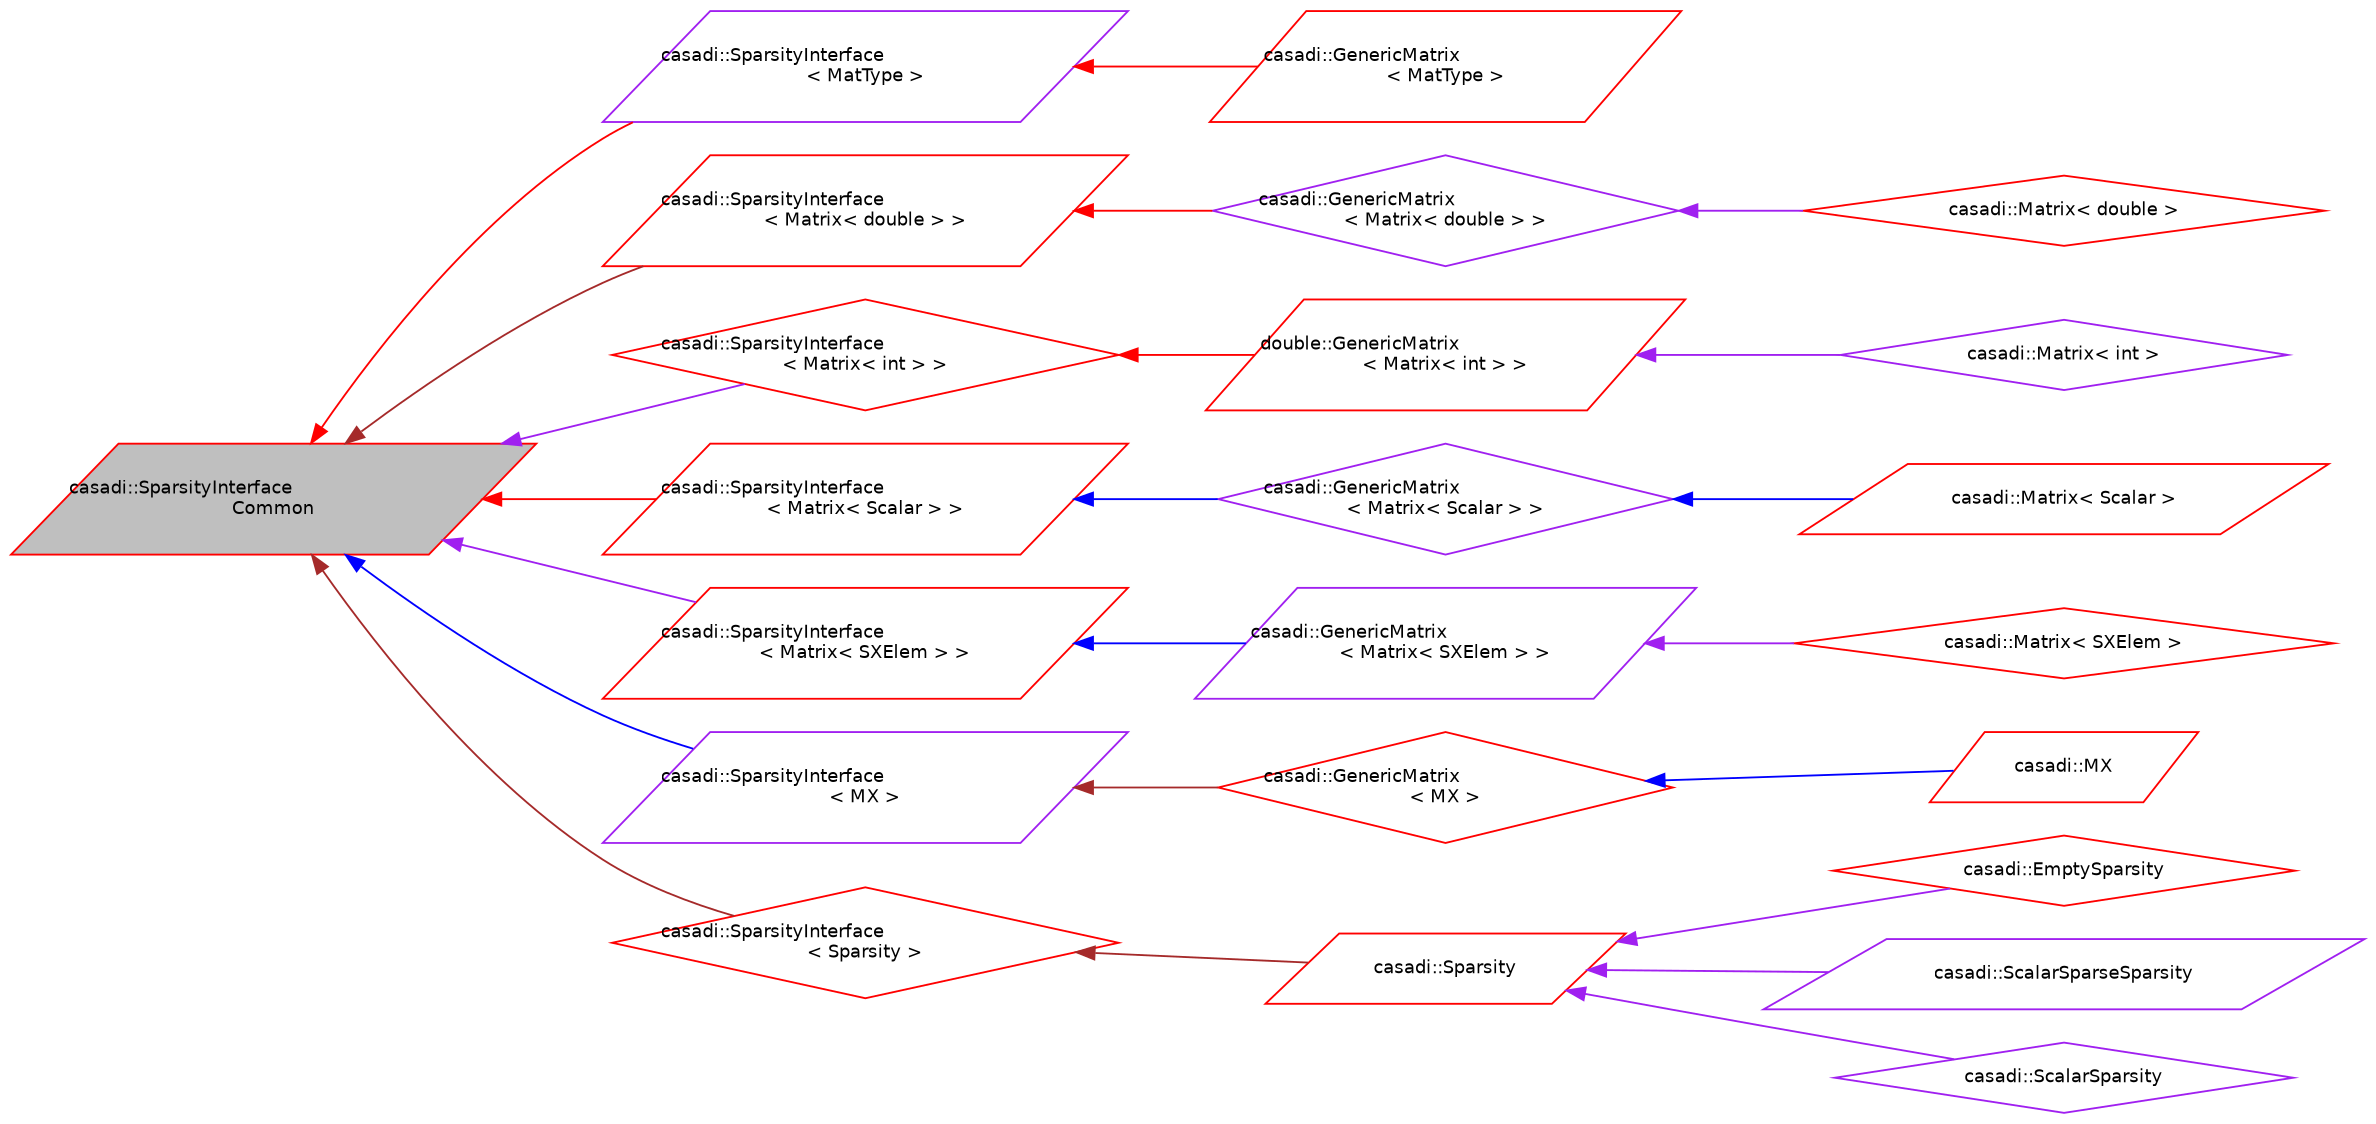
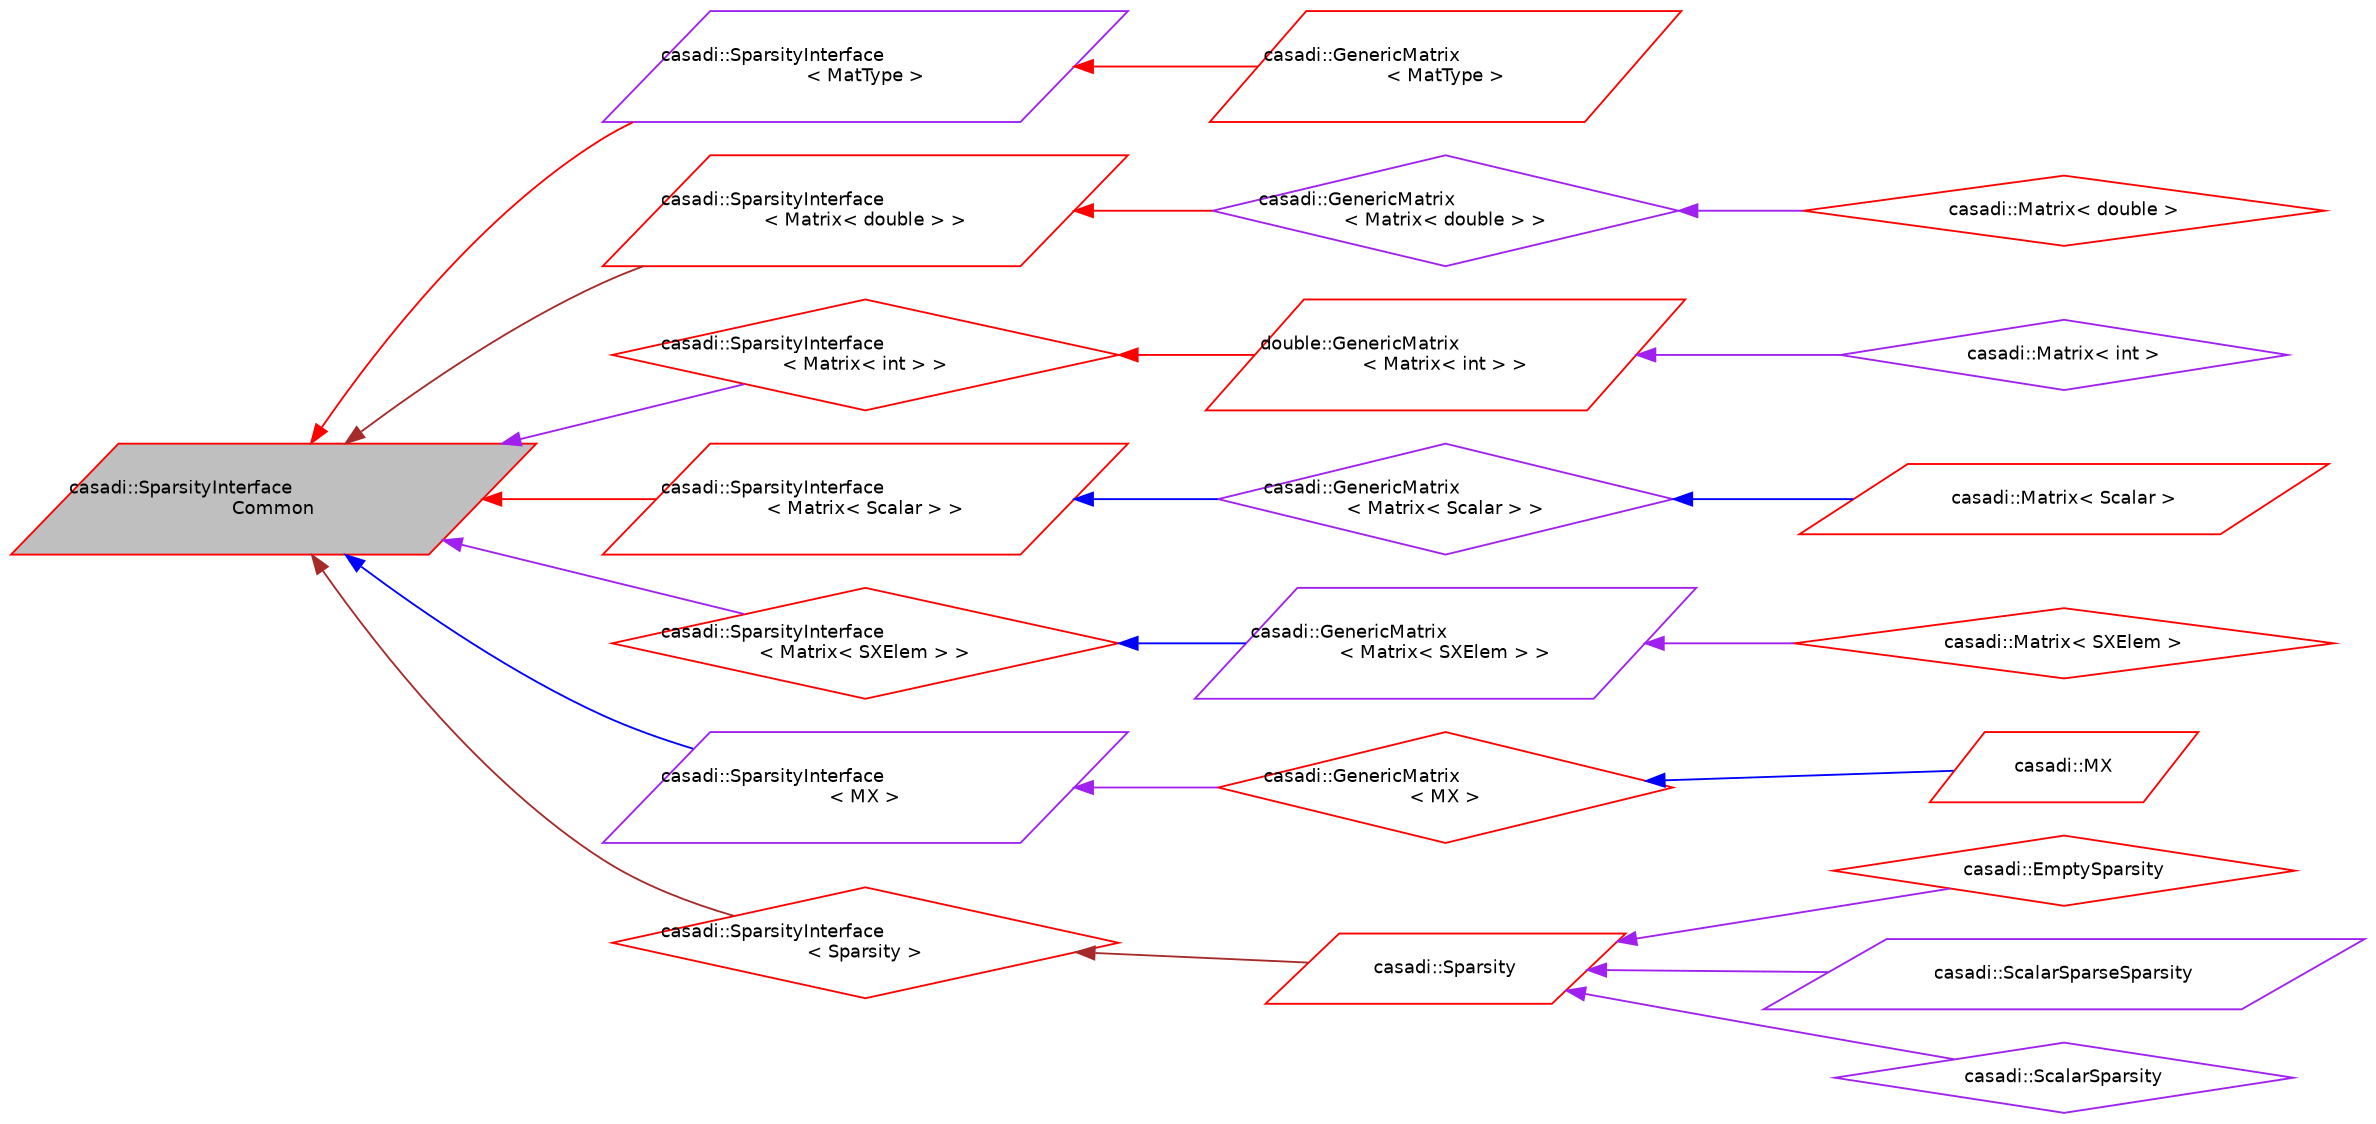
  digraph {
    fontname="DejaVu Sans"
    rankdir=LR
    node [color=red fillcolor=white fontname="DejaVu Sans" fontsize=10 shape=parallelogram style=filled]
    edge [color=purple dir=back fontname="DejaVu Sans" fontsize=10 labelfontname="FreeSans.ttf" labelfontsize=10 style=solid]
    n1 [fillcolor=grey75 fontcolor=black height=0.2 label="casadi::SparsityInterface\lCommon" width=0.4]
    n2 [color=purple height=0.2 label="casadi::SparsityInterface\l\< MatType \>" width=0.4]
    n3 [height=0.2 label="casadi::SparsityInterface\l\< Matrix\< double \> \>" width=0.4]
    n4 [height=0.2 label="casadi::SparsityInterface\l\< Matrix\< int \> \>" shape=diamond width=0.4]
    n5 [height=0.2 label="casadi::SparsityInterface\l\< Matrix\< Scalar \> \>" width=0.4]
-   n6 [height=0.2 label="casadi::SparsityInterface\l\< Matrix\< SXElem \> \>" width=0.4]
+   n6 [height=0.2 label="casadi::SparsityInterface\l\< Matrix\< SXElem \> \>" shape=diamond width=0.4]
    n7 [color=purple height=0.2 label="casadi::SparsityInterface\l\< MX \>" width=0.4]
    n8 [height=0.2 label="casadi::SparsityInterface\l\< Sparsity \>" shape=diamond width=0.4]
    n9 [height=0.2 label="casadi::GenericMatrix\l\< MatType \>" width=0.4]
    n10 [color=purple height=0.2 label="casadi::GenericMatrix\l\< Matrix\< double \> \>" shape=diamond width=0.4]
    n11 [height=0.2 label="double::GenericMatrix\l\< Matrix\< int \> \>" width=0.4]
    n12 [color=purple height=0.2 label="casadi::GenericMatrix\l\< Matrix\< Scalar \> \>" shape=diamond width=0.4]
    n13 [color=purple height=0.2 label="casadi::GenericMatrix\l\< Matrix\< SXElem \> \>" width=0.4]
    n14 [height=0.2 label="casadi::GenericMatrix\l\< MX \>" shape=diamond width=0.4]
    n15 [height=0.2 label="casadi::Sparsity" width=0.4]
    n16 [height=0.2 label="casadi::Matrix\< double \>" shape=diamond width=0.4]
    n17 [color=purple height=0.2 label="casadi::Matrix\< int \>" shape=diamond width=0.4]
    n18 [height=0.2 label="casadi::Matrix\< Scalar \>" width=0.4]
    n19 [height=0.2 label="casadi::Matrix\< SXElem \>" shape=diamond width=0.4]
    n20 [height=0.2 label="casadi::MX" width=0.4]
    n21 [height=0.2 label="casadi::EmptySparsity" shape=diamond width=0.4]
    n22 [color=purple height=0.2 label="casadi::ScalarSparseSparsity" width=0.4]
    n23 [color=purple height=0.2 label="casadi::ScalarSparsity" shape=diamond width=0.4]
    n1 -> n2 [color=red]
    n1 -> n3 [color=brown]
    n1 -> n4
    n1 -> n5 [color=red]
    n1 -> n6
    n1 -> n7 [color=blue]
    n1 -> n8 [color=brown]
    n2 -> n9 [color=red]
    n3 -> n10 [color=red]
    n4 -> n11 [color=red]
    n5 -> n12 [color=blue]
    n6 -> n13 [color=blue]
-   n7 -> n14 [color=brown]
+   n7 -> n14
    n8 -> n15 [color=brown]
    n10 -> n16
    n11 -> n17
    n12 -> n18 [color=blue]
    n13 -> n19
    n14 -> n20 [color=blue]
    n15 -> n21
    n15 -> n22
    n15 -> n23
  }
